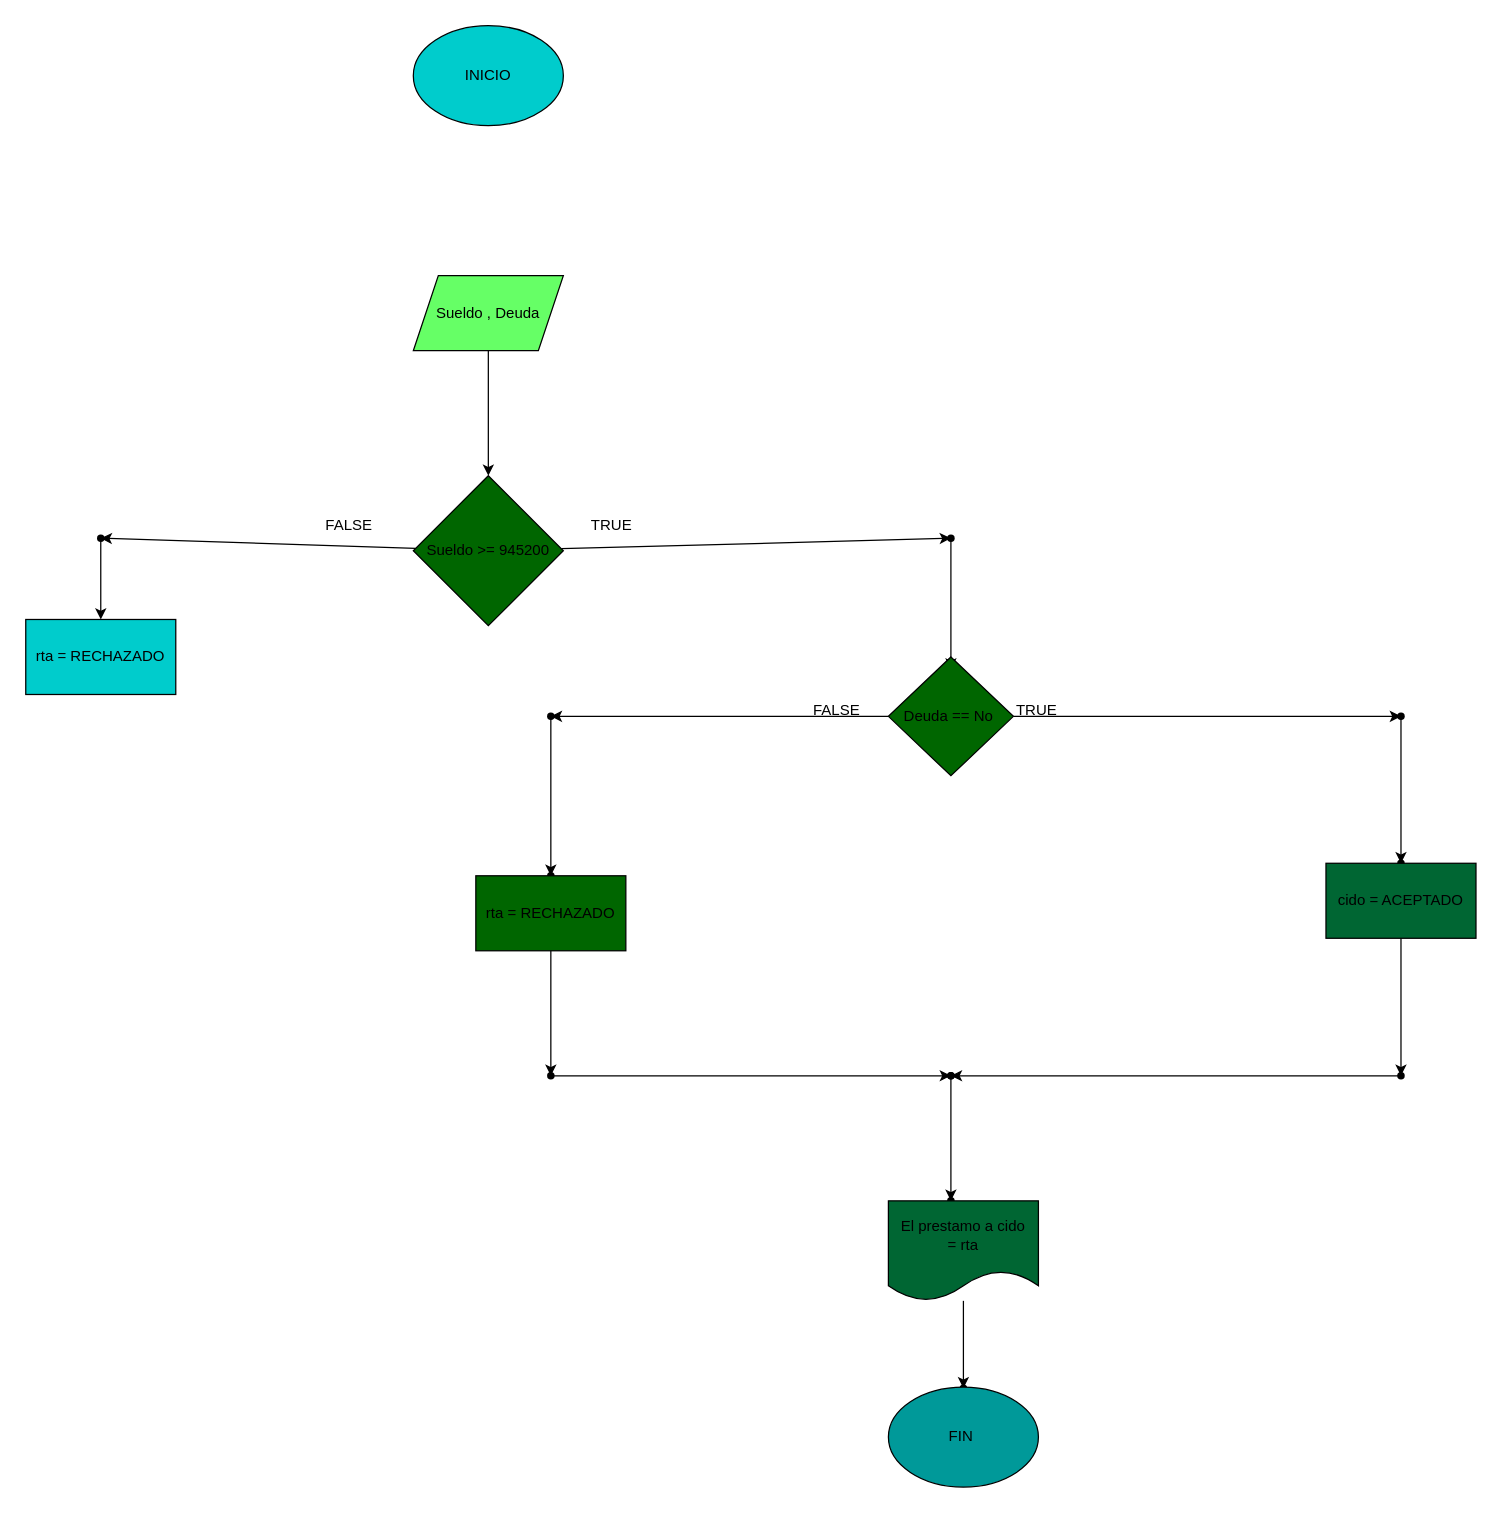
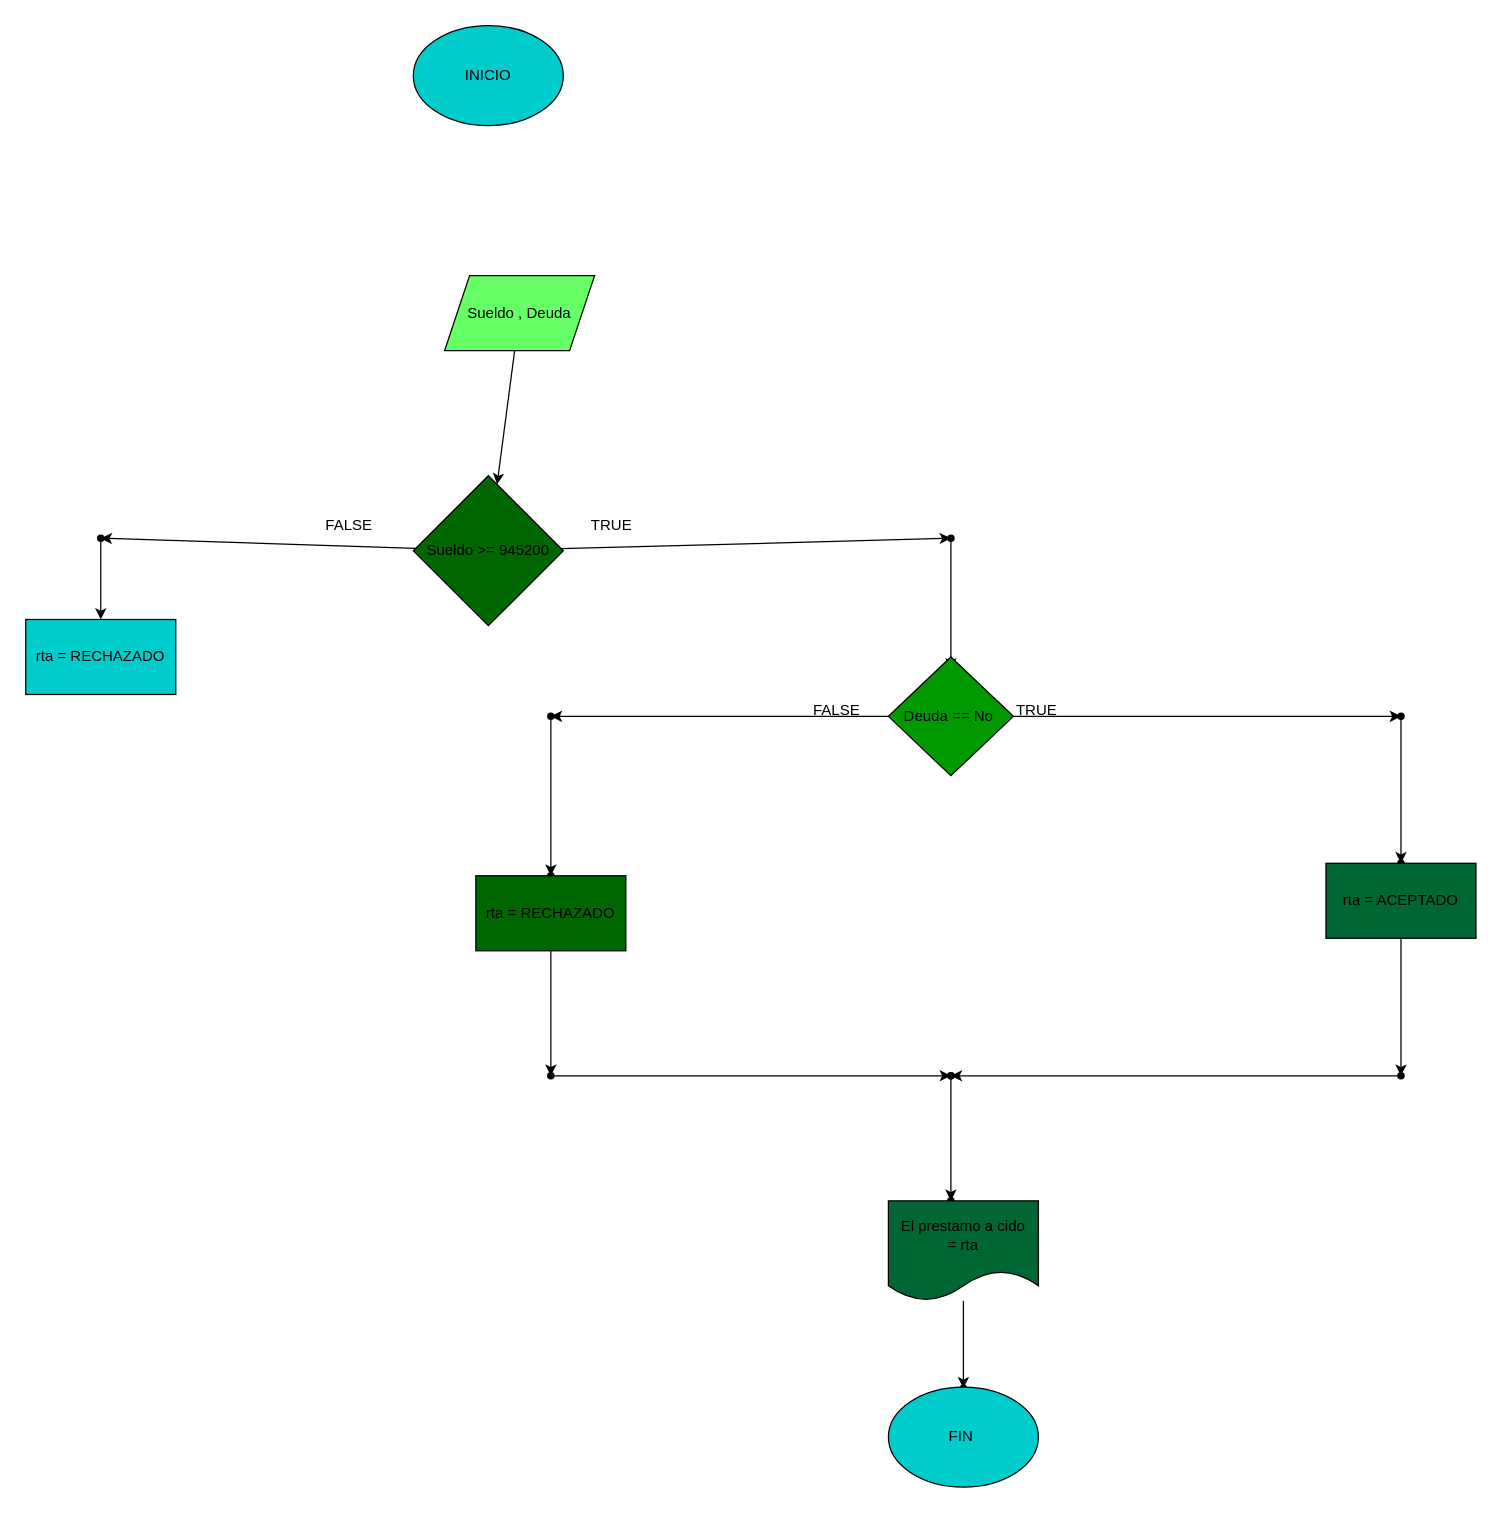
  <mxCell id="0" />
  <mxCell id="1" parent="0" />
  <mxCell id="2" value="INICIO" style="ellipse;whiteSpace=wrap;html=1;fillColor=#00cccc;" vertex="1" parent="1"><mxGeometry x="330" y="20" width="120" height="80" as="geometry" /></mxCell>
  <mxCell id="3" style="edgeStyle=none;html=1;" edge="1" parent="1" source="4" target="7"><mxGeometry relative="1" as="geometry"><mxPoint x="390" y="390" as="targetPoint" /></mxGeometry></mxCell>
- <mxCell id="4" value="Sueldo , Deuda" style="shape=parallelogram;perimeter=parallelogramPerimeter;whiteSpace=wrap;html=1;fixedSize=1;fillColor=#66FF66;" vertex="1" parent="1"><mxGeometry x="330" y="220" width="120" height="60" as="geometry" /></mxCell>
+ <mxCell id="4" value="Sueldo , Deuda" style="shape=parallelogram;perimeter=parallelogramPerimeter;whiteSpace=wrap;html=1;fixedSize=1;fillColor=#66FF66;" vertex="1" parent="1"><mxGeometry x="355" y="220" width="120" height="60" as="geometry" /></mxCell>
  <mxCell id="5" value="" style="edgeStyle=none;html=1;" edge="1" parent="1" source="7" target="9"><mxGeometry relative="1" as="geometry" /></mxCell>
  <mxCell id="6" value="" style="edgeStyle=none;html=1;" edge="1" parent="1" source="7" target="12"><mxGeometry relative="1" as="geometry" /></mxCell>
  <mxCell id="7" value="Sueldo &amp;gt;= 945200" style="rhombus;whiteSpace=wrap;html=1;fillColor=#006600;" vertex="1" parent="1"><mxGeometry x="330" y="380" width="120" height="120" as="geometry" /></mxCell>
  <mxCell id="8" style="edgeStyle=none;html=1;" edge="1" parent="1" source="9" target="10"><mxGeometry relative="1" as="geometry"><mxPoint x="80" y="510" as="targetPoint" /></mxGeometry></mxCell>
  <mxCell id="9" value="" style="shape=waypoint;sketch=0;size=6;pointerEvents=1;points=[];fillColor=default;resizable=0;rotatable=0;perimeter=centerPerimeter;snapToPoint=1;" vertex="1" parent="1"><mxGeometry x="70" y="420" width="20" height="20" as="geometry" /></mxCell>
  <mxCell id="10" value="rta = RECHAZADO" style="rounded=0;whiteSpace=wrap;html=1;fillColor=#00CCCC;" vertex="1" parent="1"><mxGeometry x="20" y="495" width="120" height="60" as="geometry" /></mxCell>
  <mxCell id="11" value="" style="edgeStyle=none;html=1;" edge="1" parent="1" source="12" target="13"><mxGeometry relative="1" as="geometry" /></mxCell>
  <mxCell id="12" value="" style="shape=waypoint;sketch=0;size=6;pointerEvents=1;points=[];fillColor=default;resizable=0;rotatable=0;perimeter=centerPerimeter;snapToPoint=1;" vertex="1" parent="1"><mxGeometry x="750" y="420" width="20" height="20" as="geometry" /></mxCell>
  <mxCell id="13" value="" style="shape=waypoint;sketch=0;size=6;pointerEvents=1;points=[];fillColor=default;resizable=0;rotatable=0;perimeter=centerPerimeter;snapToPoint=1;" vertex="1" parent="1"><mxGeometry x="750" y="525" width="20" height="20" as="geometry" /></mxCell>
  <mxCell id="14" value="" style="edgeStyle=none;html=1;" edge="1" parent="1" source="16" target="18"><mxGeometry relative="1" as="geometry" /></mxCell>
  <mxCell id="15" value="" style="edgeStyle=none;html=1;" edge="1" parent="1" source="16" target="23"><mxGeometry relative="1" as="geometry" /></mxCell>
- <mxCell id="16" value="Deuda == No&amp;nbsp;" style="rhombus;whiteSpace=wrap;html=1;fillColor=#006600;" vertex="1" parent="1"><mxGeometry x="710" y="525" width="100" height="95" as="geometry" /></mxCell>
+ <mxCell id="16" value="Deuda == No&amp;nbsp;" style="rhombus;whiteSpace=wrap;html=1;fillColor=#009900;" vertex="1" parent="1"><mxGeometry x="710" y="525" width="100" height="95" as="geometry" /></mxCell>
  <mxCell id="17" value="" style="edgeStyle=none;html=1;" edge="1" parent="1" source="18" target="19"><mxGeometry relative="1" as="geometry" /></mxCell>
  <mxCell id="18" value="" style="shape=waypoint;sketch=0;size=6;pointerEvents=1;points=[];fillColor=default;resizable=0;rotatable=0;perimeter=centerPerimeter;snapToPoint=1;" vertex="1" parent="1"><mxGeometry x="430" y="562.5" width="20" height="20" as="geometry" /></mxCell>
  <mxCell id="19" value="" style="shape=waypoint;sketch=0;size=6;pointerEvents=1;points=[];fillColor=default;resizable=0;rotatable=0;perimeter=centerPerimeter;snapToPoint=1;" vertex="1" parent="1"><mxGeometry x="430" y="690" width="20" height="20" as="geometry" /></mxCell>
  <mxCell id="20" value="" style="edgeStyle=none;html=1;" edge="1" parent="1" source="21" target="28"><mxGeometry relative="1" as="geometry" /></mxCell>
  <mxCell id="21" value="rta = RECHAZADO" style="rounded=0;whiteSpace=wrap;html=1;fillColor=#006600;" vertex="1" parent="1"><mxGeometry x="380" y="700" width="120" height="60" as="geometry" /></mxCell>
  <mxCell id="22" value="" style="edgeStyle=none;html=1;" edge="1" parent="1" source="23" target="24"><mxGeometry relative="1" as="geometry" /></mxCell>
  <mxCell id="23" value="" style="shape=waypoint;sketch=0;size=6;pointerEvents=1;points=[];fillColor=default;resizable=0;rotatable=0;perimeter=centerPerimeter;snapToPoint=1;" vertex="1" parent="1"><mxGeometry x="1110" y="562.5" width="20" height="20" as="geometry" /></mxCell>
  <mxCell id="24" value="" style="shape=waypoint;sketch=0;size=6;pointerEvents=1;points=[];fillColor=default;resizable=0;rotatable=0;perimeter=centerPerimeter;snapToPoint=1;" vertex="1" parent="1"><mxGeometry x="1110" y="680" width="20" height="20" as="geometry" /></mxCell>
  <mxCell id="25" value="" style="edgeStyle=none;html=1;" edge="1" parent="1" source="26" target="30"><mxGeometry relative="1" as="geometry" /></mxCell>
- <mxCell id="26" value="cido = ACEPTADO" style="rounded=0;whiteSpace=wrap;html=1;fillColor=#006633;" vertex="1" parent="1"><mxGeometry x="1060" y="690" width="120" height="60" as="geometry" /></mxCell>
+ <mxCell id="26" value="rta = ACEPTADO" style="rounded=0;whiteSpace=wrap;html=1;fillColor=#006633;" vertex="1" parent="1"><mxGeometry x="1060" y="690" width="120" height="60" as="geometry" /></mxCell>
  <mxCell id="27" value="" style="edgeStyle=none;html=1;" edge="1" parent="1" source="28" target="33"><mxGeometry relative="1" as="geometry" /></mxCell>
  <mxCell id="28" value="" style="shape=waypoint;sketch=0;size=6;pointerEvents=1;points=[];fillColor=default;resizable=0;rotatable=0;perimeter=centerPerimeter;snapToPoint=1;rounded=0;" vertex="1" parent="1"><mxGeometry x="430" y="850" width="20" height="20" as="geometry" /></mxCell>
  <mxCell id="29" value="" style="edgeStyle=none;html=1;" edge="1" parent="1" source="30" target="31"><mxGeometry relative="1" as="geometry" /></mxCell>
  <mxCell id="30" value="" style="shape=waypoint;sketch=0;size=6;pointerEvents=1;points=[];fillColor=default;resizable=0;rotatable=0;perimeter=centerPerimeter;snapToPoint=1;rounded=0;" vertex="1" parent="1"><mxGeometry x="1110" y="850" width="20" height="20" as="geometry" /></mxCell>
  <mxCell id="31" value="" style="shape=waypoint;sketch=0;size=6;pointerEvents=1;points=[];fillColor=default;resizable=0;rotatable=0;perimeter=centerPerimeter;snapToPoint=1;rounded=0;" vertex="1" parent="1"><mxGeometry x="750" y="850" width="20" height="20" as="geometry" /></mxCell>
  <mxCell id="32" value="" style="edgeStyle=none;html=1;" edge="1" parent="1" source="33" target="34"><mxGeometry relative="1" as="geometry" /></mxCell>
  <mxCell id="33" value="" style="shape=waypoint;sketch=0;size=6;pointerEvents=1;points=[];fillColor=default;resizable=0;rotatable=0;perimeter=centerPerimeter;snapToPoint=1;rounded=0;" vertex="1" parent="1"><mxGeometry x="750" y="850" width="20" height="20" as="geometry" /></mxCell>
  <mxCell id="34" value="" style="shape=waypoint;sketch=0;size=6;pointerEvents=1;points=[];fillColor=default;resizable=0;rotatable=0;perimeter=centerPerimeter;snapToPoint=1;rounded=0;" vertex="1" parent="1"><mxGeometry x="750" y="950" width="20" height="20" as="geometry" /></mxCell>
  <mxCell id="35" value="" style="edgeStyle=none;html=1;" edge="1" parent="1" source="36" target="37"><mxGeometry relative="1" as="geometry" /></mxCell>
  <mxCell id="36" value="El prestamo a cido&lt;br&gt;= rta" style="shape=document;whiteSpace=wrap;html=1;boundedLbl=1;fillColor=#006633;" vertex="1" parent="1"><mxGeometry x="710" y="960" width="120" height="80" as="geometry" /></mxCell>
  <mxCell id="37" value="" style="shape=waypoint;sketch=0;size=6;pointerEvents=1;points=[];fillColor=default;resizable=0;rotatable=0;perimeter=centerPerimeter;snapToPoint=1;" vertex="1" parent="1"><mxGeometry x="760" y="1100" width="20" height="20" as="geometry" /></mxCell>
- <mxCell id="38" value="FIN&amp;nbsp;" style="ellipse;whiteSpace=wrap;html=1;fillColor=#009999;" vertex="1" parent="1"><mxGeometry x="710" y="1109" width="120" height="80" as="geometry" /></mxCell>
+ <mxCell id="38" value="FIN&amp;nbsp;" style="ellipse;whiteSpace=wrap;html=1;fillColor=#00cccc;" vertex="1" parent="1"><mxGeometry x="710" y="1109" width="120" height="80" as="geometry" /></mxCell>
  <mxCell id="39" value="TRUE&amp;nbsp;" style="text;html=1;align=center;verticalAlign=middle;resizable=0;points=[];autosize=1;strokeColor=none;fillColor=none;" vertex="1" parent="1"><mxGeometry x="460" y="405" width="60" height="30" as="geometry" /></mxCell>
  <mxCell id="40" value="FALSE&amp;nbsp;" style="text;html=1;align=center;verticalAlign=middle;resizable=0;points=[];autosize=1;strokeColor=none;fillColor=none;" vertex="1" parent="1"><mxGeometry x="250" y="405" width="60" height="30" as="geometry" /></mxCell>
  <mxCell id="41" value="TRUE&amp;nbsp;" style="text;html=1;align=center;verticalAlign=middle;resizable=0;points=[];autosize=1;strokeColor=none;fillColor=none;" vertex="1" parent="1"><mxGeometry x="800" y="552.5" width="60" height="30" as="geometry" /></mxCell>
  <mxCell id="42" value="FALSE&amp;nbsp;" style="text;html=1;align=center;verticalAlign=middle;resizable=0;points=[];autosize=1;strokeColor=none;fillColor=none;" vertex="1" parent="1"><mxGeometry x="640" y="552.5" width="60" height="30" as="geometry" /></mxCell>
